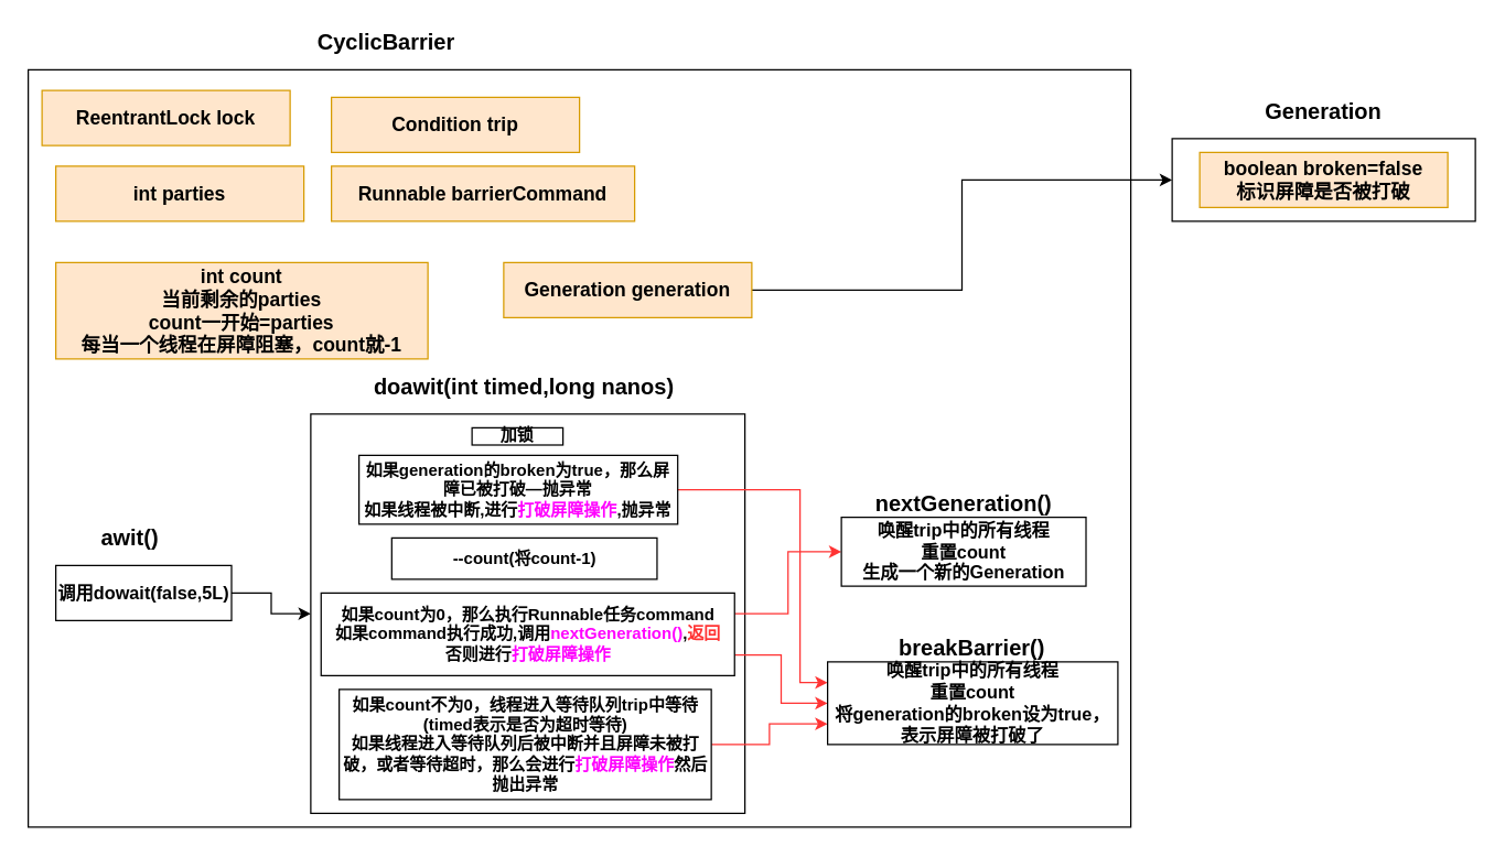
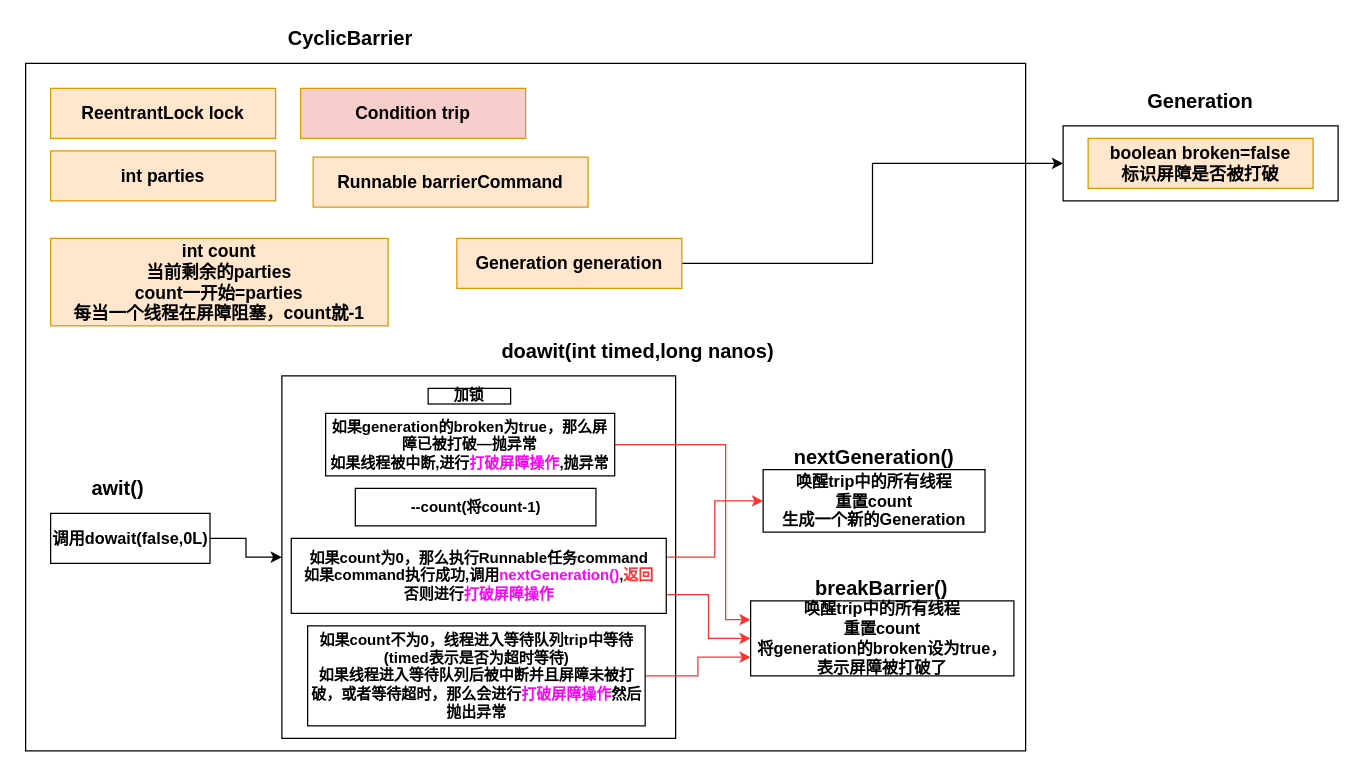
  <mxCell id="0" />
  <mxCell id="1" parent="0" />
  <mxCell id="2" value="" style="rounded=0;whiteSpace=wrap;html=1;" vertex="1" parent="1"><mxGeometry x="20" y="50" width="800" height="550" as="geometry" /></mxCell>
  <mxCell id="3" value="&lt;b&gt;&lt;font style=&quot;font-size: 16px&quot;&gt;CyclicBarrier&lt;/font&gt;&lt;/b&gt;" style="text;html=1;strokeColor=none;fillColor=none;align=center;verticalAlign=middle;whiteSpace=wrap;rounded=0;" vertex="1" parent="1"><mxGeometry x="260" y="20" width="40" height="20" as="geometry" /></mxCell>
- <mxCell id="4" value="&lt;b&gt;&lt;font style=&quot;font-size: 14px&quot;&gt;ReentrantLock lock&lt;/font&gt;&lt;/b&gt;" style="rounded=0;whiteSpace=wrap;html=1;fillColor=#ffe6cc;strokeColor=#d79b00;" vertex="1" parent="1"><mxGeometry x="30" y="65" width="180" height="40" as="geometry" /></mxCell>
- <mxCell id="5" value="&lt;b&gt;&lt;font style=&quot;font-size: 14px&quot;&gt;Condition trip&lt;/font&gt;&lt;/b&gt;" style="rounded=0;whiteSpace=wrap;html=1;fillColor=#ffe6cc;strokeColor=#d79b00;" vertex="1" parent="1"><mxGeometry x="240" y="70" width="180" height="40" as="geometry" /></mxCell>
+ <mxCell id="4" value="&lt;b&gt;&lt;font style=&quot;font-size: 14px&quot;&gt;ReentrantLock lock&lt;/font&gt;&lt;/b&gt;" style="rounded=0;whiteSpace=wrap;html=1;fillColor=#ffe6cc;strokeColor=#d79b00;" vertex="1" parent="1"><mxGeometry x="40" y="70" width="180" height="40" as="geometry" /></mxCell>
+ <mxCell id="5" value="&lt;b&gt;&lt;font style=&quot;font-size: 14px&quot;&gt;Condition trip&lt;/font&gt;&lt;/b&gt;" style="rounded=0;whiteSpace=wrap;html=1;fillColor=#f8cecc;strokeColor=#d79b00;" vertex="1" parent="1"><mxGeometry x="240" y="70" width="180" height="40" as="geometry" /></mxCell>
  <mxCell id="6" value="&lt;b&gt;&lt;font style=&quot;font-size: 14px&quot;&gt;int parties&lt;br&gt;&lt;/font&gt;&lt;/b&gt;" style="rounded=0;whiteSpace=wrap;html=1;fillColor=#ffe6cc;strokeColor=#d79b00;" vertex="1" parent="1"><mxGeometry x="40" y="120" width="180" height="40" as="geometry" /></mxCell>
  <mxCell id="7" value="&lt;b&gt;&lt;font style=&quot;font-size: 14px&quot;&gt;int count&lt;br&gt;当前剩余的parties&lt;br&gt;count一开始=parties&lt;br&gt;每当一个线程在屏障阻塞，count就-1&lt;br&gt;&lt;/font&gt;&lt;/b&gt;" style="rounded=0;whiteSpace=wrap;html=1;fillColor=#ffe6cc;strokeColor=#d79b00;" vertex="1" parent="1"><mxGeometry x="40" y="190" width="270" height="70" as="geometry" /></mxCell>
  <mxCell id="8" style="edgeStyle=orthogonalEdgeStyle;rounded=0;orthogonalLoop=1;jettySize=auto;html=1;exitX=1;exitY=0.5;exitDx=0;exitDy=0;entryX=0;entryY=0.5;entryDx=0;entryDy=0;" edge="1" parent="1" source="9" target="11"><mxGeometry relative="1" as="geometry" /></mxCell>
  <mxCell id="9" value="&lt;b&gt;&lt;font style=&quot;font-size: 14px&quot;&gt;Generation generation&lt;br&gt;&lt;/font&gt;&lt;/b&gt;" style="rounded=0;whiteSpace=wrap;html=1;fillColor=#ffe6cc;strokeColor=#d79b00;" vertex="1" parent="1"><mxGeometry x="365" y="190" width="180" height="40" as="geometry" /></mxCell>
- <mxCell id="10" value="&lt;b&gt;&lt;font style=&quot;font-size: 14px&quot;&gt;Runnable barrierCommand&lt;/font&gt;&lt;/b&gt;" style="rounded=0;whiteSpace=wrap;html=1;fillColor=#ffe6cc;strokeColor=#d79b00;" vertex="1" parent="1"><mxGeometry x="240" y="120" width="220" height="40" as="geometry" /></mxCell>
+ <mxCell id="10" value="&lt;b&gt;&lt;font style=&quot;font-size: 14px&quot;&gt;Runnable barrierCommand&lt;/font&gt;&lt;/b&gt;" style="rounded=0;whiteSpace=wrap;html=1;fillColor=#ffe6cc;strokeColor=#d79b00;" vertex="1" parent="1"><mxGeometry x="250" y="125" width="220" height="40" as="geometry" /></mxCell>
  <mxCell id="11" value="" style="rounded=0;whiteSpace=wrap;html=1;" vertex="1" parent="1"><mxGeometry x="850" y="100" width="220" height="60" as="geometry" /></mxCell>
  <mxCell id="12" value="&lt;b&gt;&lt;font style=&quot;font-size: 16px&quot;&gt;Generation&lt;/font&gt;&lt;/b&gt;" style="text;html=1;strokeColor=none;fillColor=none;align=center;verticalAlign=middle;whiteSpace=wrap;rounded=0;" vertex="1" parent="1"><mxGeometry x="940" y="70" width="40" height="20" as="geometry" /></mxCell>
  <mxCell id="13" value="&lt;b&gt;&lt;font style=&quot;font-size: 14px&quot;&gt;boolean broken=false&lt;br&gt;标识屏障是否被打破&lt;br&gt;&lt;/font&gt;&lt;/b&gt;" style="rounded=0;whiteSpace=wrap;html=1;fillColor=#ffe6cc;strokeColor=#d79b00;" vertex="1" parent="1"><mxGeometry x="870" y="110" width="180" height="40" as="geometry" /></mxCell>
  <mxCell id="14" style="edgeStyle=orthogonalEdgeStyle;rounded=0;orthogonalLoop=1;jettySize=auto;html=1;exitX=1;exitY=0.5;exitDx=0;exitDy=0;entryX=0;entryY=0.5;entryDx=0;entryDy=0;" edge="1" parent="1" source="15" target="17"><mxGeometry relative="1" as="geometry" /></mxCell>
- <mxCell id="15" value="&lt;b&gt;&lt;font style=&quot;font-size: 13px&quot;&gt;调用dowait(false,5L)&lt;/font&gt;&lt;/b&gt;" style="rounded=0;whiteSpace=wrap;html=1;" vertex="1" parent="1"><mxGeometry x="40" y="410" width="127.5" height="40" as="geometry" /></mxCell>
+ <mxCell id="15" value="&lt;b&gt;&lt;font style=&quot;font-size: 13px&quot;&gt;调用dowait(false,0L)&lt;/font&gt;&lt;/b&gt;" style="rounded=0;whiteSpace=wrap;html=1;" vertex="1" parent="1"><mxGeometry x="40" y="410" width="127.5" height="40" as="geometry" /></mxCell>
  <mxCell id="16" value="&lt;b&gt;&lt;font style=&quot;font-size: 16px&quot;&gt;awit()&lt;/font&gt;&lt;/b&gt;" style="text;html=1;strokeColor=none;fillColor=none;align=center;verticalAlign=middle;whiteSpace=wrap;rounded=0;" vertex="1" parent="1"><mxGeometry x="73.75" y="380" width="40" height="20" as="geometry" /></mxCell>
  <mxCell id="17" value="" style="rounded=0;whiteSpace=wrap;html=1;" vertex="1" parent="1"><mxGeometry x="225" y="300" width="315" height="290" as="geometry" /></mxCell>
- <mxCell id="18" value="&lt;b&gt;&lt;font style=&quot;font-size: 16px&quot;&gt;doawit(int timed,long nanos)&lt;/font&gt;&lt;/b&gt;" style="text;html=1;strokeColor=none;fillColor=none;align=center;verticalAlign=middle;whiteSpace=wrap;rounded=0;" vertex="1" parent="1"><mxGeometry x="230.01" y="270" width="300" height="20" as="geometry" /></mxCell>
+ <mxCell id="18" value="&lt;b&gt;&lt;font style=&quot;font-size: 16px&quot;&gt;doawit(int timed,long nanos)&lt;/font&gt;&lt;/b&gt;" style="text;html=1;strokeColor=none;fillColor=none;align=center;verticalAlign=middle;whiteSpace=wrap;rounded=0;" vertex="1" parent="1"><mxGeometry x="360.01" y="270" width="300" height="20" as="geometry" /></mxCell>
  <mxCell id="19" value="&lt;b&gt;加锁&lt;/b&gt;" style="rounded=0;whiteSpace=wrap;html=1;" vertex="1" parent="1"><mxGeometry x="342" y="310" width="66" height="12.5" as="geometry" /></mxCell>
  <mxCell id="20" style="edgeStyle=orthogonalEdgeStyle;rounded=0;orthogonalLoop=1;jettySize=auto;html=1;exitX=1;exitY=0.5;exitDx=0;exitDy=0;entryX=0;entryY=0.25;entryDx=0;entryDy=0;strokeColor=#FF3333;" edge="1" parent="1" source="21" target="30"><mxGeometry relative="1" as="geometry"><Array as="points"><mxPoint x="580" y="355" /><mxPoint x="580" y="495" /></Array></mxGeometry></mxCell>
  <mxCell id="21" value="&lt;b&gt;如果generation的broken为true，那么屏障已被打破—抛异常&lt;br&gt;如果线程被中断,进行&lt;font color=&quot;#ff00ff&quot;&gt;打破屏障操作&lt;/font&gt;,抛异常&lt;br&gt;&lt;/b&gt;" style="rounded=0;whiteSpace=wrap;html=1;" vertex="1" parent="1"><mxGeometry x="260" y="330" width="231.25" height="50" as="geometry" /></mxCell>
  <mxCell id="22" value="&lt;b&gt;--count(将count-1)&lt;/b&gt;" style="rounded=0;whiteSpace=wrap;html=1;" vertex="1" parent="1"><mxGeometry x="283.76" y="390" width="192.5" height="30" as="geometry" /></mxCell>
  <mxCell id="23" style="edgeStyle=orthogonalEdgeStyle;rounded=0;orthogonalLoop=1;jettySize=auto;html=1;exitX=1;exitY=0.25;exitDx=0;exitDy=0;entryX=0;entryY=0.5;entryDx=0;entryDy=0;strokeColor=#FF3333;" edge="1" parent="1" source="25" target="28"><mxGeometry relative="1" as="geometry" /></mxCell>
  <mxCell id="24" style="edgeStyle=orthogonalEdgeStyle;rounded=0;orthogonalLoop=1;jettySize=auto;html=1;exitX=1;exitY=0.75;exitDx=0;exitDy=0;entryX=0;entryY=0.5;entryDx=0;entryDy=0;strokeColor=#FF3333;" edge="1" parent="1" source="25" target="30"><mxGeometry relative="1" as="geometry" /></mxCell>
  <mxCell id="25" value="&lt;b&gt;如果count为0，那么执行Runnable任务command&lt;br&gt;如果command执行成功,调用&lt;font color=&quot;#ff00ff&quot;&gt;nextGeneration()&lt;/font&gt;,&lt;font color=&quot;#ff3333&quot;&gt;返回&lt;/font&gt;&lt;br&gt;否则进行&lt;font color=&quot;#ff00ff&quot;&gt;打破屏障操作&lt;/font&gt;&lt;br&gt;&lt;/b&gt;" style="rounded=0;whiteSpace=wrap;html=1;" vertex="1" parent="1"><mxGeometry x="232.5" y="430" width="300" height="60" as="geometry" /></mxCell>
  <mxCell id="26" style="edgeStyle=orthogonalEdgeStyle;rounded=0;orthogonalLoop=1;jettySize=auto;html=1;exitX=1;exitY=0.5;exitDx=0;exitDy=0;entryX=0;entryY=0.75;entryDx=0;entryDy=0;strokeColor=#FF3333;" edge="1" parent="1" source="27" target="30"><mxGeometry relative="1" as="geometry" /></mxCell>
  <mxCell id="27" value="&lt;b&gt;如果count不为0，线程进入等待队列trip中等待(timed表示是否为超时等待)&lt;br&gt;如果线程进入等待队列后被中断并且屏障未被打破，或者等待超时，那么会进行&lt;font color=&quot;#ff00ff&quot;&gt;打破屏障操作&lt;/font&gt;然后抛出异常&lt;br&gt;&lt;/b&gt;" style="rounded=0;whiteSpace=wrap;html=1;" vertex="1" parent="1"><mxGeometry x="245.62" y="500" width="270" height="80" as="geometry" /></mxCell>
  <mxCell id="28" value="&lt;b&gt;&lt;font style=&quot;font-size: 13px&quot;&gt;唤醒trip中的所有线程&lt;br&gt;重置count&lt;br&gt;生成一个新的Generation&lt;br&gt;&lt;/font&gt;&lt;/b&gt;" style="rounded=0;whiteSpace=wrap;html=1;" vertex="1" parent="1"><mxGeometry x="610" y="375" width="177.5" height="50" as="geometry" /></mxCell>
  <mxCell id="29" value="&lt;b&gt;&lt;font style=&quot;font-size: 16px&quot;&gt;nextGeneration()&lt;/font&gt;&lt;/b&gt;" style="text;html=1;strokeColor=none;fillColor=none;align=center;verticalAlign=middle;whiteSpace=wrap;rounded=0;" vertex="1" parent="1"><mxGeometry x="676.87" y="355" width="43.75" height="20" as="geometry" /></mxCell>
  <mxCell id="30" value="&lt;b&gt;&lt;font style=&quot;font-size: 13px&quot;&gt;唤醒trip中的所有线程&lt;br&gt;重置count&lt;br&gt;将generation的broken设为true，表示屏障被打破了&lt;br&gt;&lt;/font&gt;&lt;/b&gt;" style="rounded=0;whiteSpace=wrap;html=1;" vertex="1" parent="1"><mxGeometry x="600" y="480" width="210.62" height="60" as="geometry" /></mxCell>
  <mxCell id="31" value="&lt;b&gt;&lt;font style=&quot;font-size: 16px&quot;&gt;breakBarrier()&lt;/font&gt;&lt;/b&gt;" style="text;html=1;strokeColor=none;fillColor=none;align=center;verticalAlign=middle;whiteSpace=wrap;rounded=0;" vertex="1" parent="1"><mxGeometry x="683.44" y="460" width="43.75" height="20" as="geometry" /></mxCell>
